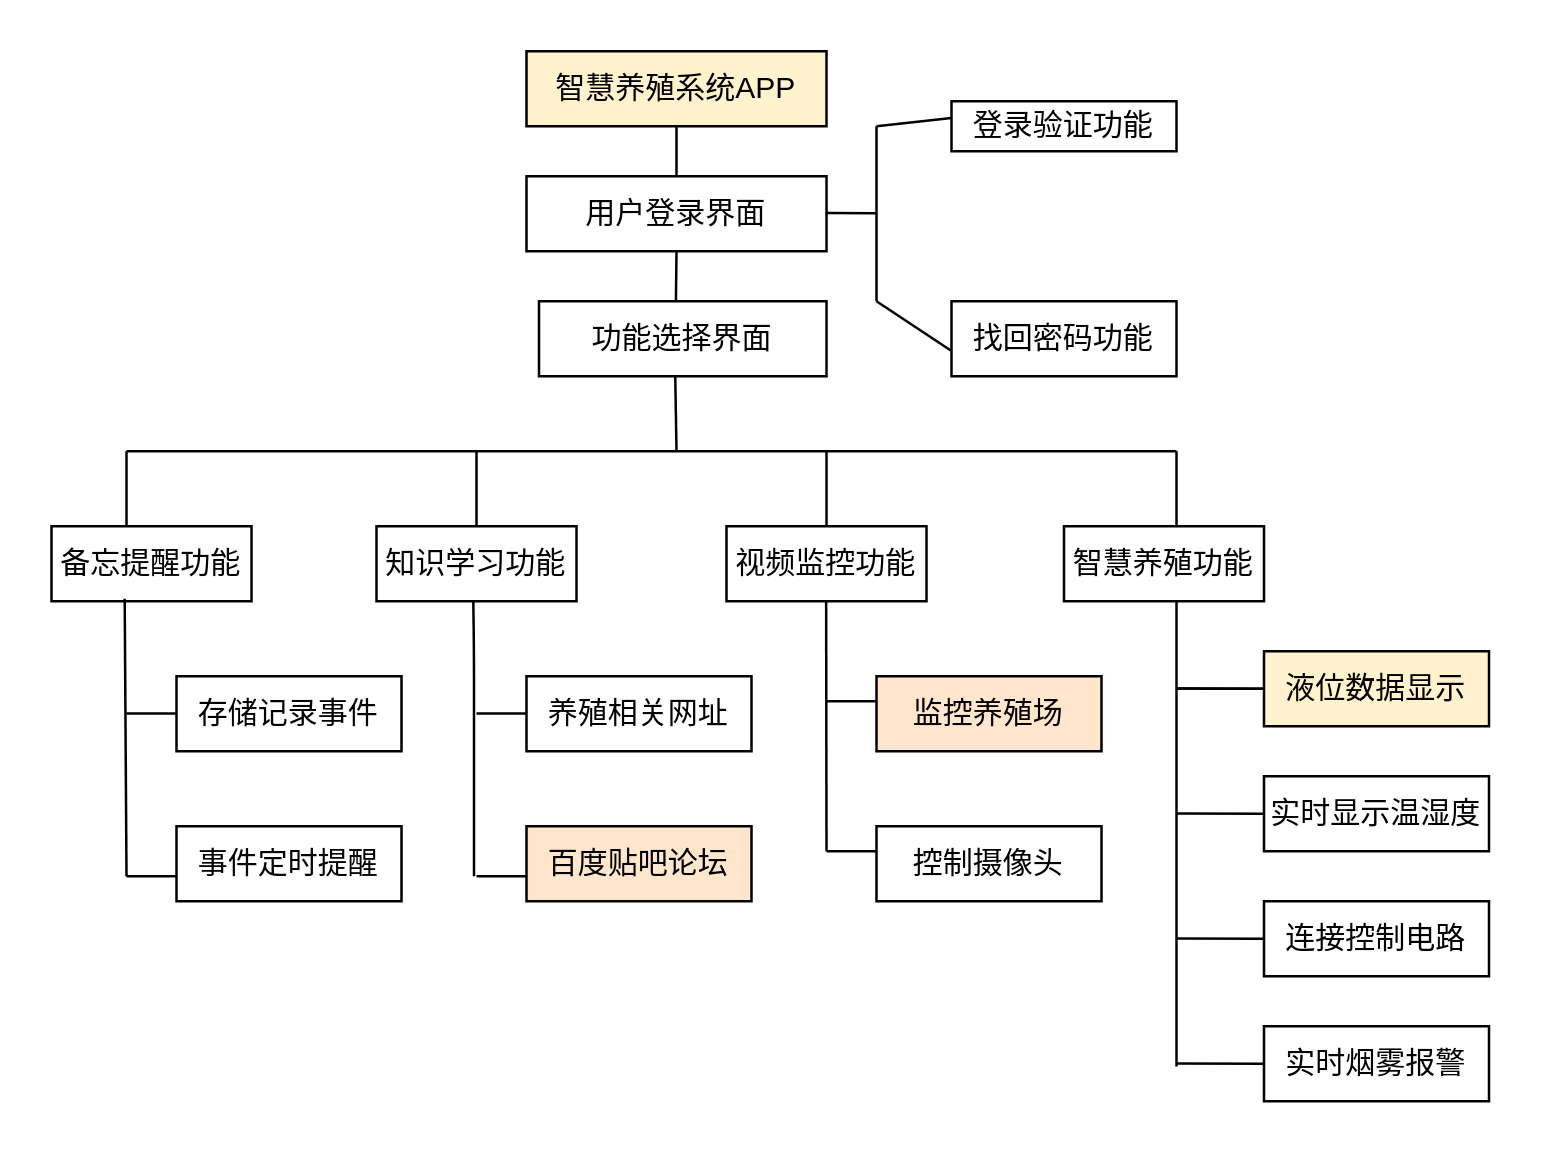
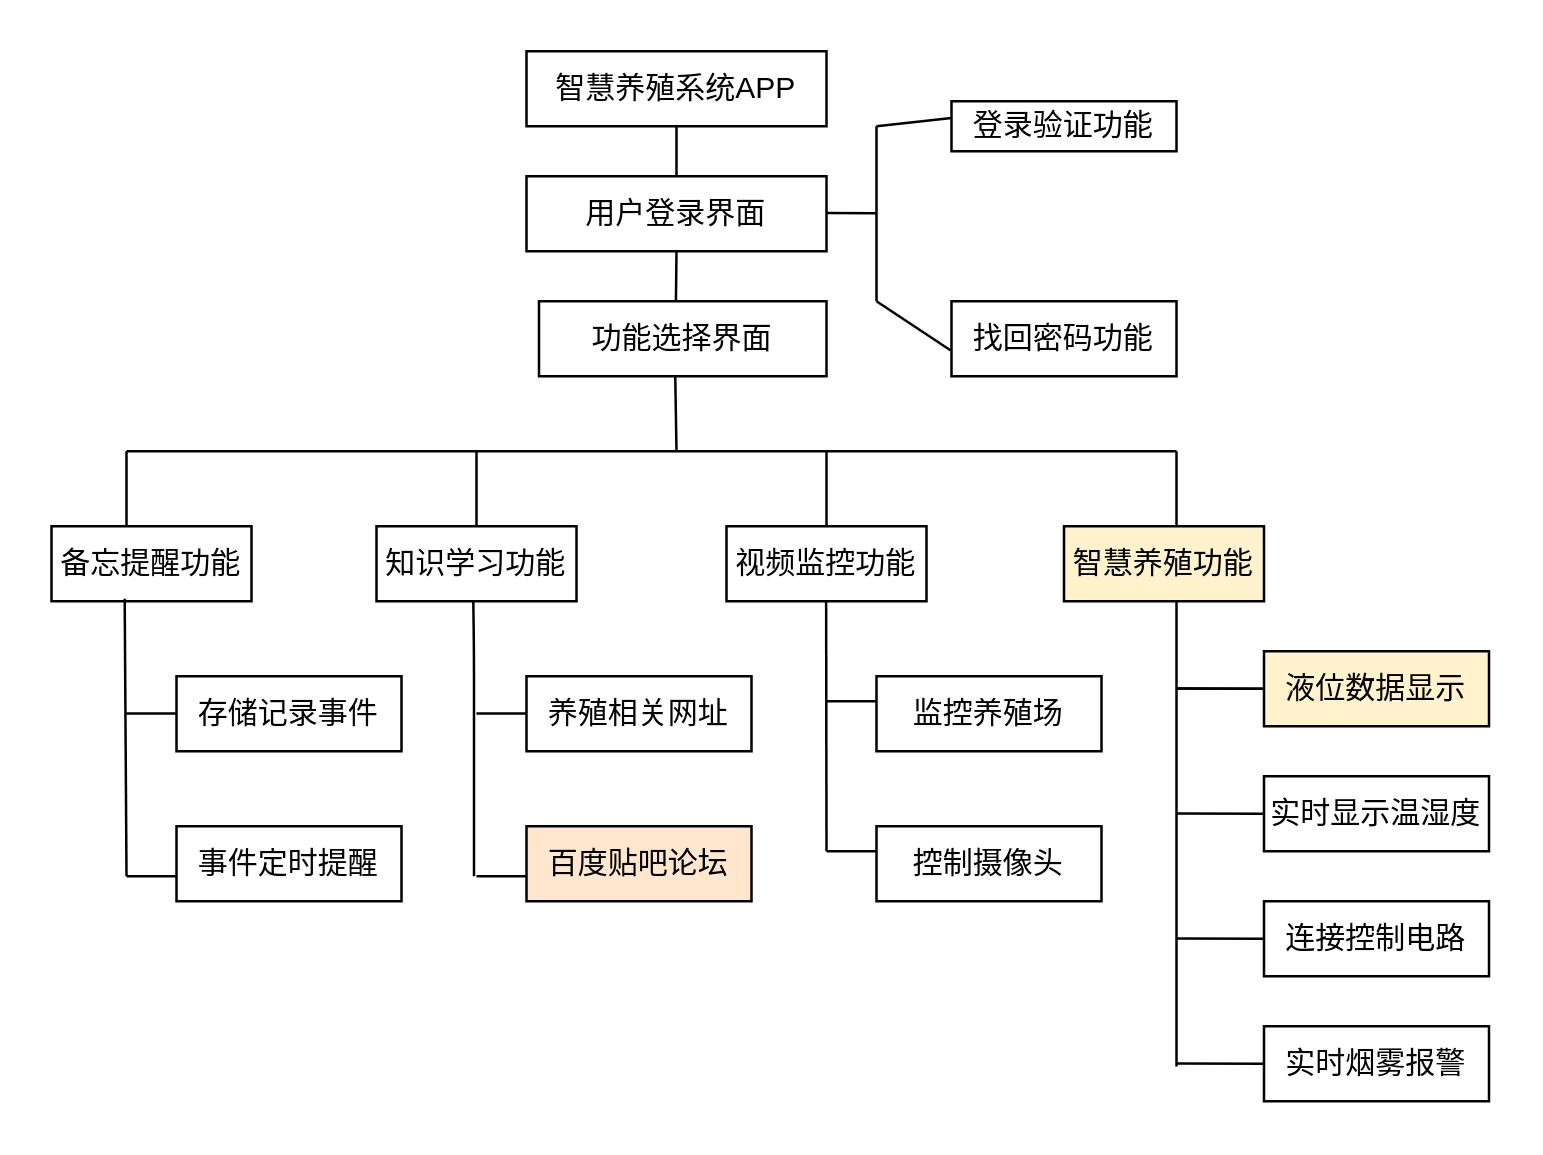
  <mxCell id="0" style=";html=1;" />
  <mxCell id="1" style=";html=1;" parent="0" />
- <mxCell id="2" value="智慧养殖系统APP" style="rounded=0;whiteSpace=wrap;html=1;fillColor=#fff2cc;" vertex="1" parent="1"><mxGeometry x="210" y="20" width="120" height="30" as="geometry" /></mxCell>
+ <mxCell id="2" value="智慧养殖系统APP" style="rounded=0;whiteSpace=wrap;html=1;" vertex="1" parent="1"><mxGeometry x="210" y="20" width="120" height="30" as="geometry" /></mxCell>
  <mxCell id="3" value="用户登录界面" style="rounded=0;whiteSpace=wrap;html=1;" vertex="1" parent="1"><mxGeometry x="210" y="70" width="120" height="30" as="geometry" /></mxCell>
  <mxCell id="4" value="功能选择界面" style="rounded=0;whiteSpace=wrap;html=1;" vertex="1" parent="1"><mxGeometry x="215" y="120" width="115" height="30" as="geometry" /></mxCell>
  <mxCell id="5" value="备忘提醒功能" style="rounded=0;whiteSpace=wrap;html=1;" vertex="1" parent="1"><mxGeometry x="20" y="210" width="80" height="30" as="geometry" /></mxCell>
  <mxCell id="6" value="视频监控功能" style="rounded=0;whiteSpace=wrap;html=1;" vertex="1" parent="1"><mxGeometry x="290" y="210" width="80" height="30" as="geometry" /></mxCell>
  <mxCell id="7" value="知识学习功能" style="rounded=0;whiteSpace=wrap;html=1;" vertex="1" parent="1"><mxGeometry x="150" y="210" width="80" height="30" as="geometry" /></mxCell>
- <mxCell id="8" value="智慧养殖功能" style="rounded=0;whiteSpace=wrap;html=1;" vertex="1" parent="1"><mxGeometry x="425" y="210" width="80" height="30" as="geometry" /></mxCell>
+ <mxCell id="8" value="智慧养殖功能" style="rounded=0;whiteSpace=wrap;html=1;fillColor=#fff2cc;" vertex="1" parent="1"><mxGeometry x="425" y="210" width="80" height="30" as="geometry" /></mxCell>
  <mxCell id="9" value="实时显示温湿度" style="rounded=0;whiteSpace=wrap;html=1;" vertex="1" parent="1"><mxGeometry x="505" y="310" width="90" height="30" as="geometry" /></mxCell>
  <mxCell id="10" value="连接控制电路" style="rounded=0;whiteSpace=wrap;html=1;" vertex="1" parent="1"><mxGeometry x="505" y="360" width="90" height="30" as="geometry" /></mxCell>
  <mxCell id="11" value="实时烟雾报警" style="rounded=0;whiteSpace=wrap;html=1;" vertex="1" parent="1"><mxGeometry x="505" y="410" width="90" height="30" as="geometry" /></mxCell>
  <mxCell id="12" value="登录验证功能" style="rounded=0;whiteSpace=wrap;html=1;" vertex="1" parent="1"><mxGeometry x="380" y="40" width="90" height="20" as="geometry" /></mxCell>
  <mxCell id="13" value="找回密码功能" style="rounded=0;whiteSpace=wrap;html=1;" vertex="1" parent="1"><mxGeometry x="380" y="120" width="90" height="30" as="geometry" /></mxCell>
  <mxCell id="14" value="液位数据显示" style="rounded=0;whiteSpace=wrap;html=1;fillColor=#fff2cc;" vertex="1" parent="1"><mxGeometry x="505" y="260" width="90" height="30" as="geometry" /></mxCell>
  <mxCell id="15" value="存储记录事件" style="rounded=0;whiteSpace=wrap;html=1;" vertex="1" parent="1"><mxGeometry x="70" y="270" width="90" height="30" as="geometry" /></mxCell>
  <mxCell id="16" value="事件定时提醒" style="rounded=0;whiteSpace=wrap;html=1;" vertex="1" parent="1"><mxGeometry x="70" y="330" width="90" height="30" as="geometry" /></mxCell>
  <mxCell id="17" value="养殖相关网址" style="rounded=0;whiteSpace=wrap;html=1;" vertex="1" parent="1"><mxGeometry x="210" y="270" width="90" height="30" as="geometry" /></mxCell>
  <mxCell id="18" value="百度贴吧论坛" style="rounded=0;whiteSpace=wrap;html=1;fillColor=#ffe6cc;" vertex="1" parent="1"><mxGeometry x="210" y="330" width="90" height="30" as="geometry" /></mxCell>
  <mxCell id="19" value="控制摄像头" style="rounded=0;whiteSpace=wrap;html=1;" vertex="1" parent="1"><mxGeometry x="350" y="330" width="90" height="30" as="geometry" /></mxCell>
- <mxCell id="20" value="监控养殖场" style="rounded=0;whiteSpace=wrap;html=1;fillColor=#ffe6cc;" vertex="1" parent="1"><mxGeometry x="350" y="270" width="90" height="30" as="geometry" /></mxCell>
+ <mxCell id="20" value="监控养殖场" style="rounded=0;whiteSpace=wrap;html=1;" vertex="1" parent="1"><mxGeometry x="350" y="270" width="90" height="30" as="geometry" /></mxCell>
  <mxCell id="21" value="" style="endArrow=none;html=1;strokeWidth=1;" edge="1" parent="1"><mxGeometry width="50" height="50" relative="1" as="geometry"><mxPoint x="350" y="120" as="sourcePoint" /><mxPoint x="350" y="50" as="targetPoint" /></mxGeometry></mxCell>
  <mxCell id="22" value="" style="endArrow=none;html=1;strokeWidth=1;entryX=0;entryY=0.333;entryDx=0;entryDy=0;entryPerimeter=0;" edge="1" parent="1" target="12"><mxGeometry width="50" height="50" relative="1" as="geometry"><mxPoint x="350" y="50" as="sourcePoint" /><mxPoint x="375" y="50" as="targetPoint" /><Array as="points"><mxPoint x="350" y="50" /></Array></mxGeometry></mxCell>
  <mxCell id="23" value="" style="endArrow=none;html=1;strokeWidth=1;entryX=-0.003;entryY=0.656;entryDx=0;entryDy=0;entryPerimeter=0;" edge="1" parent="1" target="13"><mxGeometry width="50" height="50" relative="1" as="geometry"><mxPoint x="350" y="120" as="sourcePoint" /><mxPoint x="410" y="90" as="targetPoint" /><Array as="points"><mxPoint x="350" y="120" /></Array></mxGeometry></mxCell>
  <mxCell id="24" value="" style="endArrow=none;html=1;strokeWidth=1;entryX=0.366;entryY=0.967;entryDx=0;entryDy=0;entryPerimeter=0;" edge="1" parent="1" target="5"><mxGeometry width="50" height="50" relative="1" as="geometry"><mxPoint x="50" y="350" as="sourcePoint" /><mxPoint x="50" y="242" as="targetPoint" /></mxGeometry></mxCell>
  <mxCell id="25" value="" style="endArrow=none;html=1;strokeWidth=1;" edge="1" parent="1"><mxGeometry width="50" height="50" relative="1" as="geometry"><mxPoint x="50" y="284.86" as="sourcePoint" /><mxPoint x="70" y="284.86" as="targetPoint" /></mxGeometry></mxCell>
  <mxCell id="26" value="" style="endArrow=none;html=1;strokeWidth=1;" edge="1" parent="1"><mxGeometry width="50" height="50" relative="1" as="geometry"><mxPoint x="50" y="350" as="sourcePoint" /><mxPoint x="70" y="350" as="targetPoint" /><Array as="points"><mxPoint x="70" y="350" /></Array></mxGeometry></mxCell>
  <mxCell id="27" value="" style="endArrow=none;html=1;strokeWidth=1;entryX=0.484;entryY=0.997;entryDx=0;entryDy=0;entryPerimeter=0;" edge="1" parent="1" target="7"><mxGeometry width="50" height="50" relative="1" as="geometry"><mxPoint x="189" y="350" as="sourcePoint" /><mxPoint x="190" y="240" as="targetPoint" /><Array as="points"><mxPoint x="189" y="260" /></Array></mxGeometry></mxCell>
  <mxCell id="28" value="" style="endArrow=none;html=1;strokeWidth=1;" edge="1" parent="1"><mxGeometry width="50" height="50" relative="1" as="geometry"><mxPoint x="190" y="284.86" as="sourcePoint" /><mxPoint x="210" y="284.86" as="targetPoint" /></mxGeometry></mxCell>
  <mxCell id="29" value="" style="endArrow=none;html=1;strokeWidth=1;" edge="1" parent="1"><mxGeometry width="50" height="50" relative="1" as="geometry"><mxPoint x="190" y="350" as="sourcePoint" /><mxPoint x="210" y="350" as="targetPoint" /></mxGeometry></mxCell>
  <mxCell id="30" value="" style="endArrow=none;html=1;strokeWidth=1;" edge="1" parent="1"><mxGeometry width="50" height="50" relative="1" as="geometry"><mxPoint x="330" y="340" as="sourcePoint" /><mxPoint x="329.86" y="240" as="targetPoint" /></mxGeometry></mxCell>
  <mxCell id="31" value="" style="endArrow=none;html=1;strokeWidth=1;" edge="1" parent="1"><mxGeometry width="50" height="50" relative="1" as="geometry"><mxPoint x="330" y="280" as="sourcePoint" /><mxPoint x="350" y="280" as="targetPoint" /></mxGeometry></mxCell>
  <mxCell id="32" value="" style="endArrow=none;html=1;strokeWidth=1;" edge="1" parent="1"><mxGeometry width="50" height="50" relative="1" as="geometry"><mxPoint x="330" y="340" as="sourcePoint" /><mxPoint x="350" y="340" as="targetPoint" /></mxGeometry></mxCell>
  <mxCell id="33" value="" style="endArrow=none;html=1;strokeWidth=1;" edge="1" parent="1"><mxGeometry width="50" height="50" relative="1" as="geometry"><mxPoint x="470" y="426.111" as="sourcePoint" /><mxPoint x="470" y="240" as="targetPoint" /></mxGeometry></mxCell>
  <mxCell id="34" value="" style="endArrow=none;html=1;strokeWidth=1;entryX=0;entryY=0.5;entryDx=0;entryDy=0;" edge="1" parent="1" target="14"><mxGeometry width="50" height="50" relative="1" as="geometry"><mxPoint x="470" y="274.86" as="sourcePoint" /><mxPoint x="505" y="275" as="targetPoint" /></mxGeometry></mxCell>
  <mxCell id="35" value="" style="endArrow=none;html=1;strokeWidth=1;entryX=0;entryY=0.5;entryDx=0;entryDy=0;" edge="1" parent="1"><mxGeometry width="50" height="50" relative="1" as="geometry"><mxPoint x="470" y="324.86" as="sourcePoint" /><mxPoint x="505" y="325" as="targetPoint" /></mxGeometry></mxCell>
  <mxCell id="36" value="" style="endArrow=none;html=1;strokeWidth=1;entryX=0;entryY=0.5;entryDx=0;entryDy=0;" edge="1" parent="1"><mxGeometry width="50" height="50" relative="1" as="geometry"><mxPoint x="470" y="374.86" as="sourcePoint" /><mxPoint x="505" y="375" as="targetPoint" /></mxGeometry></mxCell>
  <mxCell id="37" value="" style="endArrow=none;html=1;strokeWidth=1;entryX=0;entryY=0.5;entryDx=0;entryDy=0;" edge="1" parent="1"><mxGeometry width="50" height="50" relative="1" as="geometry"><mxPoint x="470" y="274.86" as="sourcePoint" /><mxPoint x="505" y="275" as="targetPoint" /></mxGeometry></mxCell>
  <mxCell id="38" value="" style="endArrow=none;html=1;strokeWidth=1;entryX=0;entryY=0.5;entryDx=0;entryDy=0;" edge="1" parent="1"><mxGeometry width="50" height="50" relative="1" as="geometry"><mxPoint x="470" y="424.86" as="sourcePoint" /><mxPoint x="505" y="425" as="targetPoint" /></mxGeometry></mxCell>
  <mxCell id="39" value="" style="endArrow=none;html=1;strokeWidth=1;exitX=0.5;exitY=0;exitDx=0;exitDy=0;" edge="1" parent="1" source="3"><mxGeometry width="50" height="50" relative="1" as="geometry"><mxPoint x="220" y="50" as="sourcePoint" /><mxPoint x="270" y="50" as="targetPoint" /></mxGeometry></mxCell>
  <mxCell id="40" value="" style="endArrow=none;html=1;strokeWidth=1;" edge="1" parent="1"><mxGeometry width="50" height="50" relative="1" as="geometry"><mxPoint x="269.77" y="120" as="sourcePoint" /><mxPoint x="270" y="100" as="targetPoint" /></mxGeometry></mxCell>
  <mxCell id="41" value="" style="endArrow=none;html=1;strokeWidth=1;" edge="1" parent="1"><mxGeometry width="50" height="50" relative="1" as="geometry"><mxPoint x="50" y="180" as="sourcePoint" /><mxPoint x="470" y="180" as="targetPoint" /></mxGeometry></mxCell>
  <mxCell id="42" value="" style="endArrow=none;html=1;strokeWidth=1;" edge="1" parent="1"><mxGeometry width="50" height="50" relative="1" as="geometry"><mxPoint x="50" y="210" as="sourcePoint" /><mxPoint x="50" y="180" as="targetPoint" /></mxGeometry></mxCell>
  <mxCell id="43" value="" style="endArrow=none;html=1;strokeWidth=1;" edge="1" parent="1"><mxGeometry width="50" height="50" relative="1" as="geometry"><mxPoint x="190" y="210" as="sourcePoint" /><mxPoint x="190" y="180" as="targetPoint" /></mxGeometry></mxCell>
  <mxCell id="44" value="" style="endArrow=none;html=1;strokeWidth=1;" edge="1" parent="1"><mxGeometry width="50" height="50" relative="1" as="geometry"><mxPoint x="330" y="210" as="sourcePoint" /><mxPoint x="330" y="180" as="targetPoint" /></mxGeometry></mxCell>
  <mxCell id="45" value="" style="endArrow=none;html=1;strokeWidth=1;" edge="1" parent="1"><mxGeometry width="50" height="50" relative="1" as="geometry"><mxPoint x="470" y="210" as="sourcePoint" /><mxPoint x="470" y="180" as="targetPoint" /></mxGeometry></mxCell>
  <mxCell id="46" value="" style="endArrow=none;html=1;strokeWidth=1;" edge="1" parent="1"><mxGeometry width="50" height="50" relative="1" as="geometry"><mxPoint x="270" y="180" as="sourcePoint" /><mxPoint x="269.5" y="150" as="targetPoint" /></mxGeometry></mxCell>
  <mxCell id="47" value="" style="endArrow=none;html=1;strokeWidth=1;" edge="1" parent="1"><mxGeometry width="50" height="50" relative="1" as="geometry"><mxPoint x="330" y="84.71" as="sourcePoint" /><mxPoint x="350" y="84.79" as="targetPoint" /></mxGeometry></mxCell>
